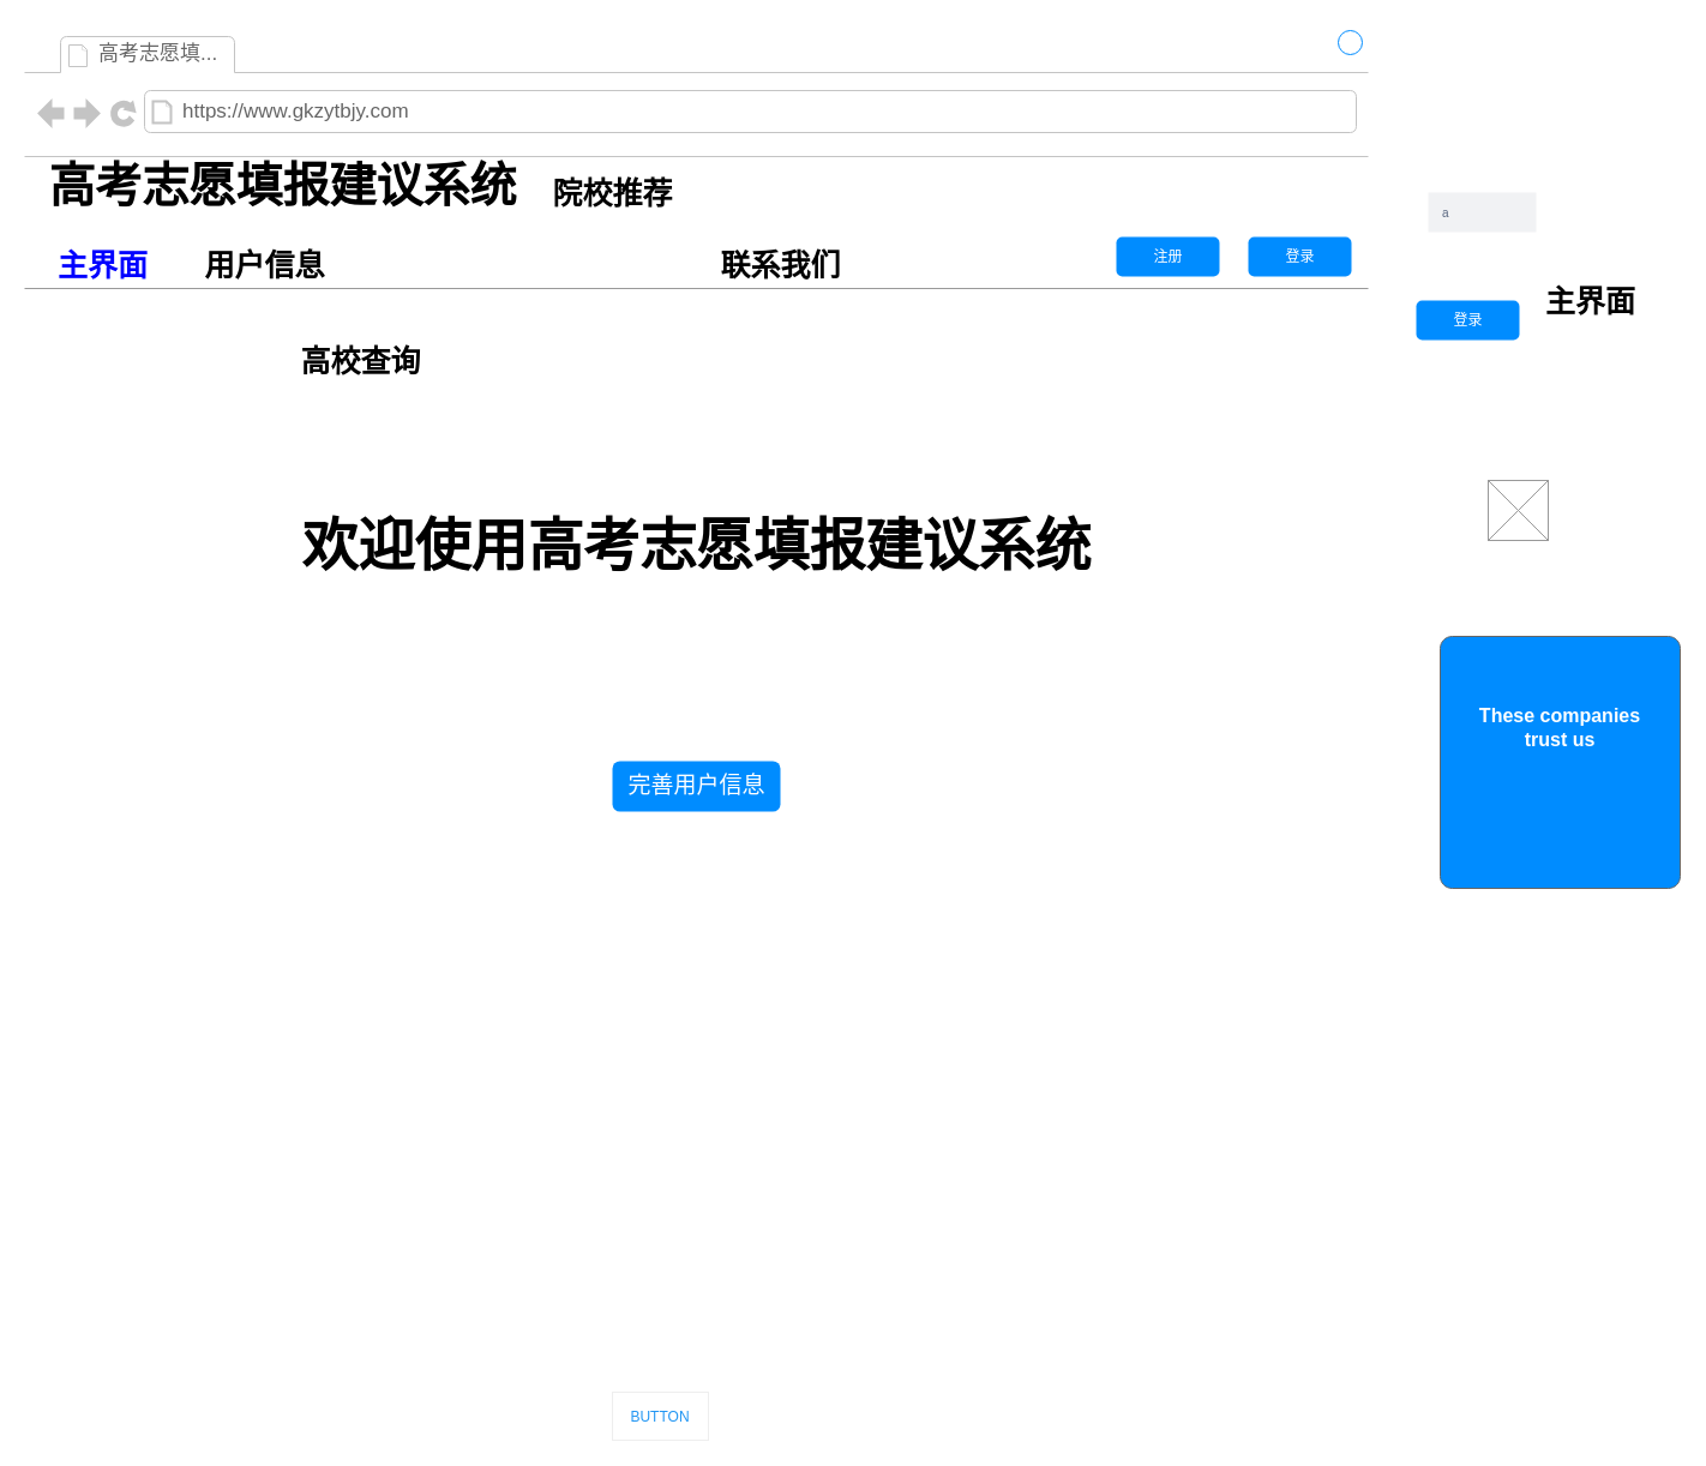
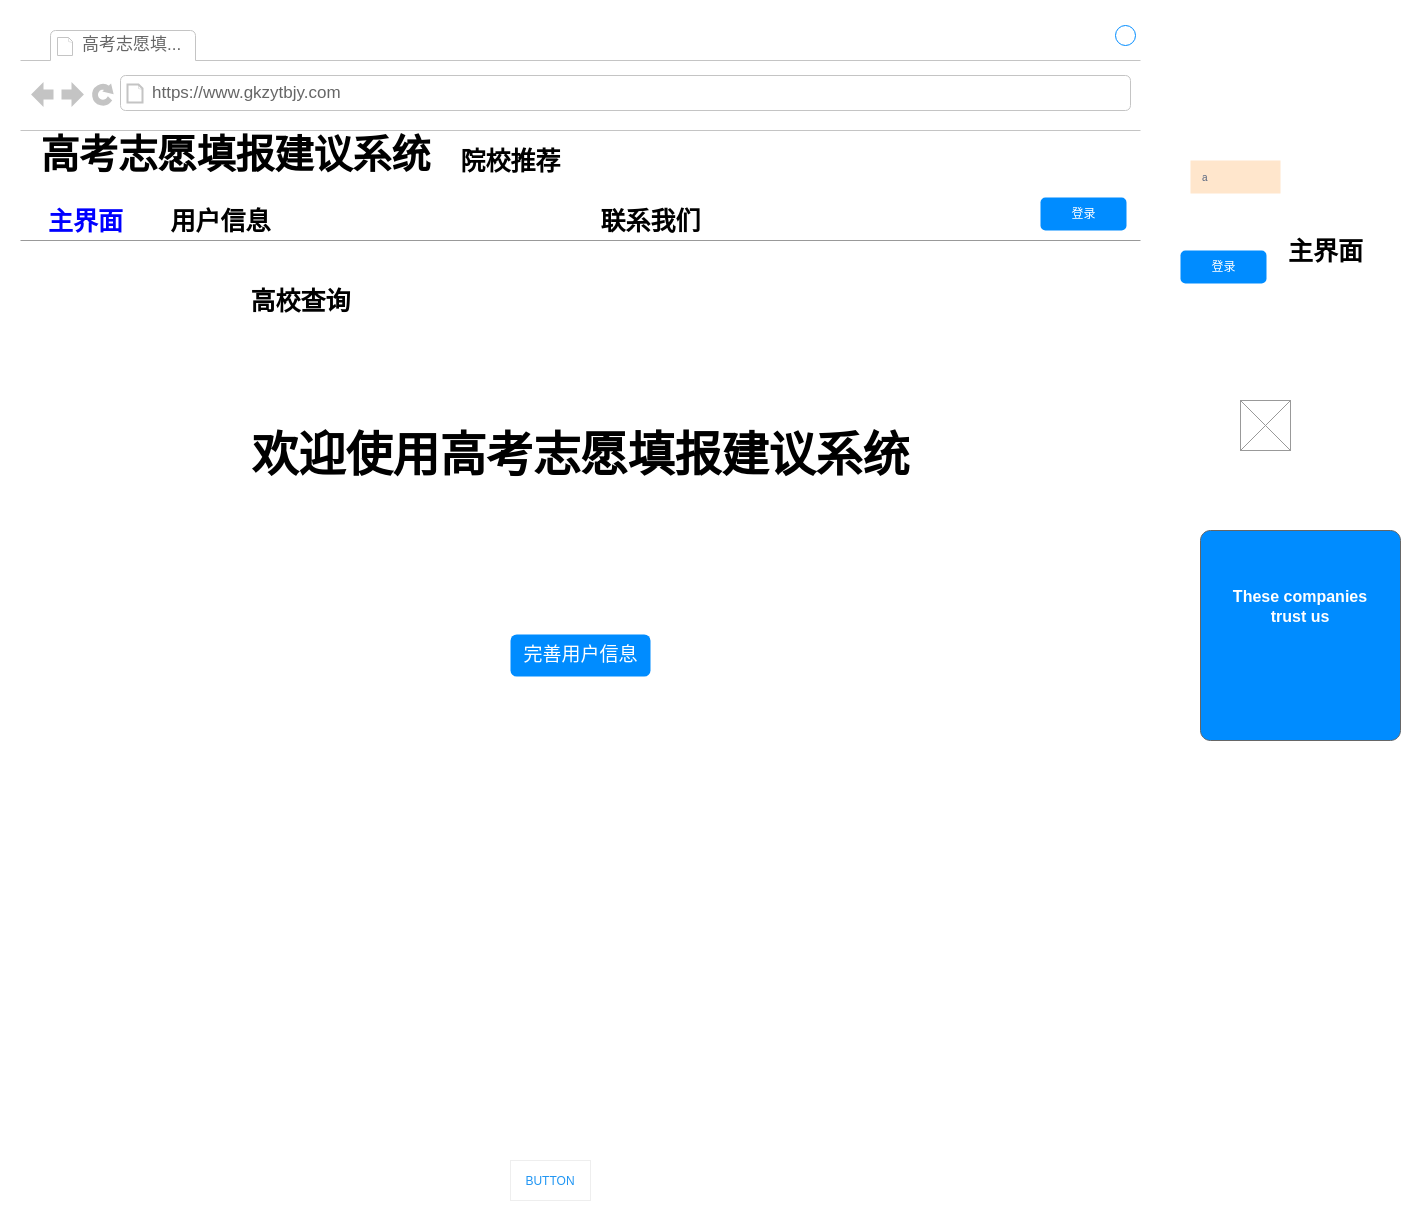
  <mxCell id="0" />
  <mxCell id="1" parent="0" />
  <mxCell id="2" value="" style="strokeWidth=1;shadow=0;dashed=0;align=center;html=1;shape=mxgraph.mockup.containers.browserWindow;rSize=0;strokeColor2=#008cff;strokeColor3=#c4c4c4;mainText=,;recursiveResize=0;strokeColor=#FFFFFF;fontColor=#FFFFFF;" parent="1" vertex="1"><mxGeometry x="20" y="20" width="1120" height="800" as="geometry" /></mxCell>
  <mxCell id="3" value="高考志愿填..." style="strokeWidth=1;shadow=0;dashed=0;align=center;html=1;shape=mxgraph.mockup.containers.anchor;fontSize=17;fontColor=#666666;align=left;" parent="2" vertex="1"><mxGeometry x="60" y="12" width="110" height="26" as="geometry" /></mxCell>
  <mxCell id="4" value="https://www.gkzytbjy.com" style="strokeWidth=1;shadow=0;dashed=0;align=center;html=1;shape=mxgraph.mockup.containers.anchor;rSize=0;fontSize=17;fontColor=#666666;align=left;" parent="2" vertex="1"><mxGeometry x="130" y="60" width="250" height="26" as="geometry" /></mxCell>
  <mxCell id="5" value="" style="shape=rect;fillColor=#ffffff;strokeColor=#eeeeee;shadow=0;fontSize=13;fontColor=#0066CC;" parent="2" vertex="1"><mxGeometry x="490" y="1140" width="80" height="40" as="geometry" /></mxCell>
  <mxCell id="6" value="BUTTON" style="shape=rect;strokeColor=none;fillColor=none;fontSize=12;fontColor=#2196F3;dashed=0;" parent="2" vertex="1"><mxGeometry x="490" y="1140" width="80" height="40" as="geometry" /></mxCell>
  <mxCell id="7" value="" style="verticalLabelPosition=bottom;shadow=0;dashed=0;align=center;html=1;verticalAlign=top;strokeWidth=1;shape=mxgraph.mockup.markup.line;strokeColor=#999999;fillColor=#008CFF;fontSize=13;fontColor=#0066CC;" parent="2" vertex="1"><mxGeometry y="210" width="1120" height="20" as="geometry" /></mxCell>
- <mxCell id="8" value="注册" style="rounded=1;align=center;strokeColor=none;html=1;fontColor=#ffffff;fontSize=12;fillColor=#008CFF;" vertex="1" parent="2"><mxGeometry x="910" y="177" width="86" height="33" as="geometry" /></mxCell>
  <mxCell id="9" value="登录" style="rounded=1;align=center;strokeColor=none;html=1;fontColor=#ffffff;fontSize=12;fillColor=#008CFF;" vertex="1" parent="2"><mxGeometry x="1020" y="177" width="86" height="33" as="geometry" /></mxCell>
  <mxCell id="10" value="&lt;font size=&quot;1&quot;&gt;&lt;b&gt;&lt;font style=&quot;font-size: 39px&quot;&gt;高考志愿填报建议系统&lt;/font&gt;&lt;/b&gt;&lt;/font&gt;" style="text;html=1;align=center;verticalAlign=middle;resizable=0;points=[];autosize=1;" vertex="1" parent="2"><mxGeometry x="10" y="120" width="410" height="30" as="geometry" /></mxCell>
  <mxCell id="11" value="&lt;font color=&quot;#0000FF&quot;&gt;&lt;b&gt;&lt;font style=&quot;font-size: 25px&quot;&gt;主界面&lt;/font&gt;&lt;/b&gt;&lt;/font&gt;" style="text;html=1;align=center;verticalAlign=middle;resizable=0;points=[];autosize=1;" vertex="1" parent="2"><mxGeometry x="20" y="190" width="90" height="20" as="geometry" /></mxCell>
  <mxCell id="12" value="&lt;b&gt;&lt;font style=&quot;font-size: 25px&quot;&gt;用户信息&lt;/font&gt;&lt;/b&gt;" style="text;html=1;align=center;verticalAlign=middle;resizable=0;points=[];autosize=1;" vertex="1" parent="2"><mxGeometry x="140" y="190" width="120" height="20" as="geometry" /></mxCell>
  <mxCell id="13" value="&lt;b&gt;&lt;font style=&quot;font-size: 25px&quot;&gt;高校查询&lt;/font&gt;&lt;/b&gt;" style="text;html=1;align=center;verticalAlign=middle;resizable=0;points=[];autosize=1;" vertex="1" parent="2"><mxGeometry x="220" y="270" width="120" height="20" as="geometry" /></mxCell>
  <mxCell id="14" value="&lt;b&gt;&lt;font style=&quot;font-size: 25px&quot;&gt;院校推荐&lt;/font&gt;&lt;/b&gt;" style="text;html=1;align=center;verticalAlign=middle;resizable=0;points=[];autosize=1;" vertex="1" parent="2"><mxGeometry x="430" y="130" width="120" height="20" as="geometry" /></mxCell>
  <mxCell id="15" value="&lt;b&gt;&lt;font style=&quot;font-size: 25px&quot;&gt;联系我们&lt;/font&gt;&lt;/b&gt;" style="text;html=1;align=center;verticalAlign=middle;resizable=0;points=[];autosize=1;" vertex="1" parent="2"><mxGeometry x="570" y="190" width="120" height="20" as="geometry" /></mxCell>
  <mxCell id="16" value="&lt;font style=&quot;font-size: 19px&quot;&gt;完善用户信息&lt;/font&gt;" style="rounded=1;align=center;strokeColor=none;html=1;fontColor=#ffffff;fontSize=12;fillColor=#008CFF;" vertex="1" parent="2"><mxGeometry x="490" y="614" width="140" height="42" as="geometry" /></mxCell>
  <mxCell id="17" value="&lt;font style=&quot;font-size: 47px&quot;&gt;&lt;b&gt;&lt;font style=&quot;font-size: 47px&quot;&gt;欢迎使用高考志愿填报建议系统&lt;/font&gt;&lt;/b&gt;&lt;/font&gt;" style="text;html=1;align=center;verticalAlign=middle;resizable=0;points=[];autosize=1;" vertex="1" parent="2"><mxGeometry x="225" y="420" width="670" height="30" as="geometry" /></mxCell>
  <mxCell id="18" value="" style="verticalLabelPosition=bottom;shadow=0;dashed=0;align=center;html=1;verticalAlign=top;strokeWidth=1;shape=mxgraph.mockup.graphics.simpleIcon;strokeColor=#999999;fontSize=13;fontColor=#0066CC;" parent="1" vertex="1"><mxGeometry x="1240" y="400" width="50" height="50" as="geometry" /></mxCell>
  <mxCell id="19" value="" style="strokeWidth=1;shadow=0;dashed=0;align=center;html=1;shape=mxgraph.mockup.buttons.multiButton;fillColor=#008cff;strokeColor=#666666;mainText=;subText=;fontSize=13;fontColor=#0066CC;" parent="1" vertex="1"><mxGeometry x="1200" y="530" width="200" height="210" as="geometry" /></mxCell>
  <mxCell id="20" value="These companies&lt;br&gt;trust us" style="strokeWidth=1;shadow=0;dashed=0;align=center;html=1;shape=mxgraph.mockup.anchor;fontSize=16;fontColor=#ffffff;fontStyle=1;whiteSpace=wrap;" parent="19" vertex="1"><mxGeometry y="33.6" width="200" height="84" as="geometry" /></mxCell>
  <mxCell id="21" value="" style="strokeWidth=1;shadow=0;dashed=0;align=center;html=1;shape=mxgraph.mockup.anchor;fontSize=12;fontColor=#ffffff;fontStyle=1;whiteSpace=wrap;" parent="19" vertex="1"><mxGeometry y="126" width="200" height="42" as="geometry" /></mxCell>
- <mxCell id="22" value="&lt;div align=&quot;left&quot;&gt;a&lt;/div&gt;" style="rounded=1;fillColor=#F1F2F4;strokeColor=none;html=1;fontColor=#596780;align=left;fontSize=10;spacingLeft=10;arcSize=0;" parent="1" vertex="1"><mxGeometry x="1190" y="160" width="90" height="33" as="geometry" /></mxCell>
+ <mxCell id="22" value="&lt;div align=&quot;left&quot;&gt;a&lt;/div&gt;" style="rounded=1;fillColor=#ffe6cc;strokeColor=none;html=1;fontColor=#596780;align=left;fontSize=10;spacingLeft=10;arcSize=0;" parent="1" vertex="1"><mxGeometry x="1190" y="160" width="90" height="33" as="geometry" /></mxCell>
  <mxCell id="23" value="&lt;b&gt;&lt;font style=&quot;font-size: 25px&quot;&gt;主界面&lt;/font&gt;&lt;/b&gt;" style="text;html=1;align=center;verticalAlign=middle;resizable=0;points=[];autosize=1;" vertex="1" parent="1"><mxGeometry x="1280" y="240" width="90" height="20" as="geometry" /></mxCell>
  <mxCell id="24" value="登录" style="rounded=1;align=center;strokeColor=none;html=1;fontColor=#ffffff;fontSize=12;fillColor=#008CFF;" vertex="1" parent="1"><mxGeometry x="1180" y="250" width="86" height="33" as="geometry" /></mxCell>
